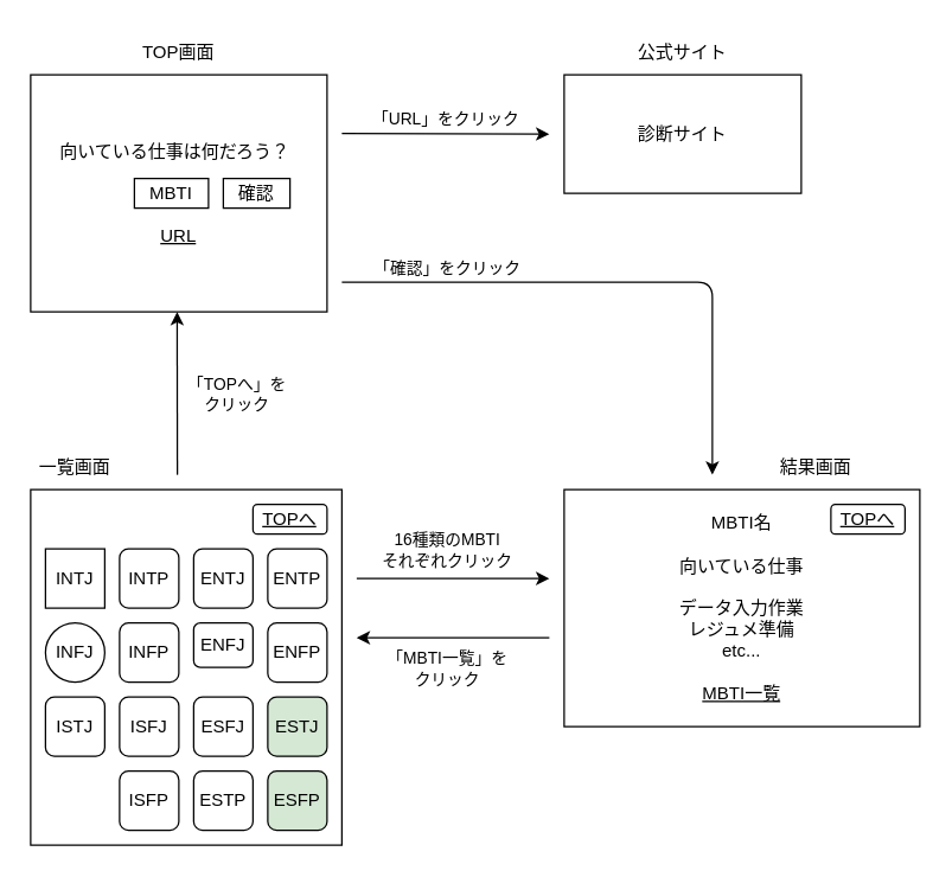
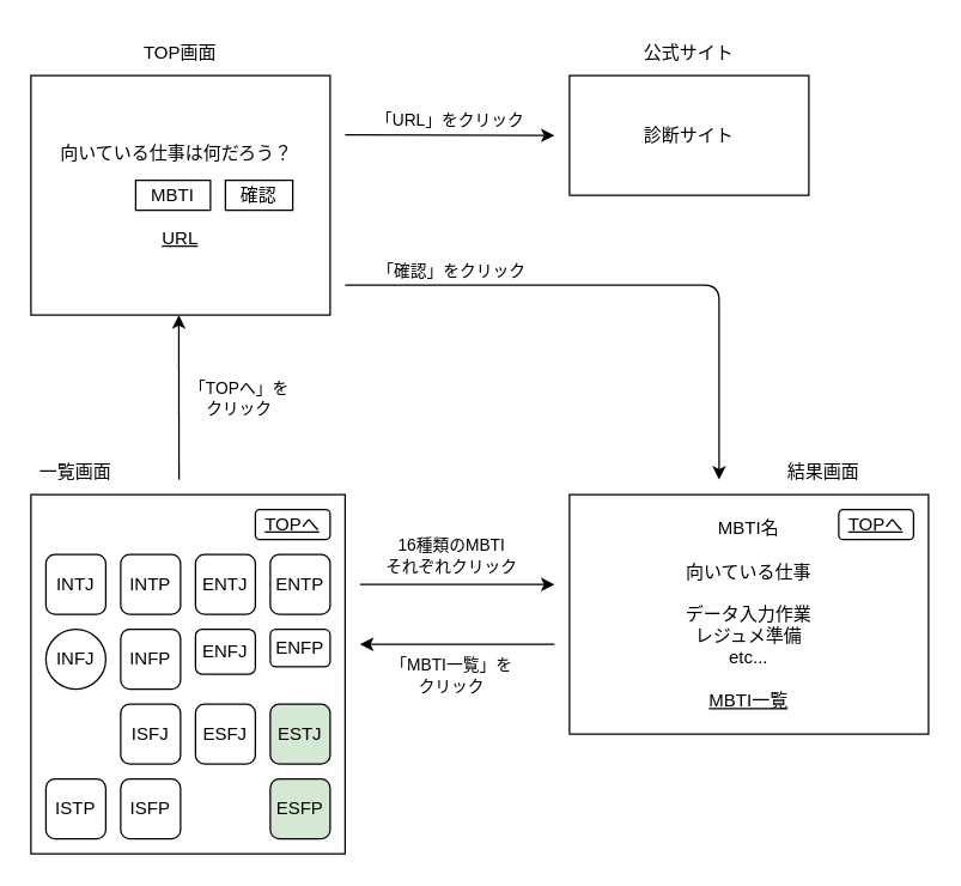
  <mxCell id="0" />
  <mxCell id="1" parent="0" />
  <mxCell id="2" value="向いている仕事は何だろう？&lt;span style=&quot;white-space: pre;&quot;&gt;&#09;&lt;/span&gt;&lt;br&gt;&lt;br&gt;&lt;br&gt;&lt;br&gt;&lt;u&gt;URL&lt;/u&gt;" style="rounded=0;whiteSpace=wrap;html=1;" parent="1" vertex="1"><mxGeometry x="20" y="50" width="200" height="160" as="geometry" /></mxCell>
  <mxCell id="3" value="MBTI" style="rounded=0;whiteSpace=wrap;html=1;" parent="1" vertex="1"><mxGeometry x="90" y="120" width="50" height="20" as="geometry" /></mxCell>
  <mxCell id="4" value="" style="rounded=0;whiteSpace=wrap;html=1;" parent="1" vertex="1"><mxGeometry x="20" y="330" width="210" height="240" as="geometry" /></mxCell>
  <mxCell id="5" value="確認" style="rounded=0;whiteSpace=wrap;html=1;" parent="1" vertex="1"><mxGeometry x="150" y="120" width="45" height="20" as="geometry" /></mxCell>
  <mxCell id="6" value="ENTJ" style="rounded=1;whiteSpace=wrap;html=1;" parent="1" vertex="1"><mxGeometry x="130" y="370" width="40" height="40" as="geometry" /></mxCell>
  <mxCell id="7" value="INTP" style="rounded=1;whiteSpace=wrap;html=1;" parent="1" vertex="1"><mxGeometry x="80" y="370" width="40" height="40" as="geometry" /></mxCell>
- <mxCell id="8" value="INTJ" style="whiteSpace=wrap;html=1;rounded=0;" parent="1" vertex="1"><mxGeometry x="30" y="370" width="40" height="40" as="geometry" /></mxCell>
+ <mxCell id="8" value="INTJ" style="rounded=1;whiteSpace=wrap;html=1;" parent="1" vertex="1"><mxGeometry x="30" y="370" width="40" height="40" as="geometry" /></mxCell>
  <mxCell id="9" value="ENTP" style="rounded=1;whiteSpace=wrap;html=1;" parent="1" vertex="1"><mxGeometry x="180" y="370" width="40" height="40" as="geometry" /></mxCell>
  <mxCell id="10" value="INFP" style="rounded=1;whiteSpace=wrap;html=1;" parent="1" vertex="1"><mxGeometry x="80" y="420" width="40" height="40" as="geometry" /></mxCell>
- <mxCell id="12" value="ISTJ" style="rounded=1;whiteSpace=wrap;html=1;" parent="1" vertex="1"><mxGeometry x="30" y="470" width="40" height="40" as="geometry" /></mxCell>
+ <mxCell id="11" value="ISTP" style="rounded=1;whiteSpace=wrap;html=1;" parent="1" vertex="1"><mxGeometry x="30" y="520" width="40" height="40" as="geometry" /></mxCell>
  <mxCell id="13" value="INFJ" style="ellipse;whiteSpace=wrap;html=1;" parent="1" vertex="1"><mxGeometry x="30" y="420" width="40" height="40" as="geometry" /></mxCell>
  <mxCell id="14" value="ENFJ" style="rounded=1;whiteSpace=wrap;html=1;" parent="1" vertex="1"><mxGeometry x="130" y="420" width="40" height="30" as="geometry" /></mxCell>
  <mxCell id="15" value="ESFJ" style="rounded=1;whiteSpace=wrap;html=1;" parent="1" vertex="1"><mxGeometry x="130" y="470" width="40" height="40" as="geometry" /></mxCell>
  <mxCell id="16" value="ISFP" style="rounded=1;whiteSpace=wrap;html=1;" parent="1" vertex="1"><mxGeometry x="80" y="520" width="40" height="40" as="geometry" /></mxCell>
  <mxCell id="17" value="ISFJ" style="rounded=1;whiteSpace=wrap;html=1;" parent="1" vertex="1"><mxGeometry x="80" y="470" width="40" height="40" as="geometry" /></mxCell>
- <mxCell id="18" value="ENFP" style="rounded=1;whiteSpace=wrap;html=1;" parent="1" vertex="1"><mxGeometry x="180" y="420" width="40" height="40" as="geometry" /></mxCell>
- <mxCell id="19" value="ESTP" style="rounded=1;whiteSpace=wrap;html=1;" parent="1" vertex="1"><mxGeometry x="130" y="520" width="40" height="40" as="geometry" /></mxCell>
+ <mxCell id="18" value="ENFP" style="rounded=1;whiteSpace=wrap;html=1;" parent="1" vertex="1"><mxGeometry x="180" y="420" width="40" height="25" as="geometry" /></mxCell>
  <mxCell id="20" value="ESTJ" style="rounded=1;whiteSpace=wrap;html=1;fillColor=#d5e8d4;" parent="1" vertex="1"><mxGeometry x="180" y="470" width="40" height="40" as="geometry" /></mxCell>
  <mxCell id="21" value="ESFP" style="rounded=1;whiteSpace=wrap;html=1;fillColor=#d5e8d4;" parent="1" vertex="1"><mxGeometry x="180" y="520" width="40" height="40" as="geometry" /></mxCell>
  <mxCell id="22" value="MBTI名&lt;br&gt;&lt;br&gt;向いている仕事&lt;br&gt;&lt;br&gt;データ入力作業&lt;br&gt;レジュメ準備&lt;br&gt;etc...&lt;br&gt;&lt;br&gt;&lt;u&gt;MBTI一覧&lt;/u&gt;" style="rounded=0;whiteSpace=wrap;html=1;" parent="1" vertex="1"><mxGeometry x="380" y="330" width="240" height="160" as="geometry" /></mxCell>
  <mxCell id="23" value="" style="endArrow=classic;html=1;" parent="1" edge="1"><mxGeometry relative="1" as="geometry"><mxPoint x="230" y="89.5" as="sourcePoint" /><mxPoint x="370" y="90" as="targetPoint" /></mxGeometry></mxCell>
  <mxCell id="24" value="「URL」をクリック" style="edgeLabel;resizable=0;html=1;align=center;verticalAlign=middle;" parent="23" connectable="0" vertex="1"><mxGeometry relative="1" as="geometry"><mxPoint y="-10" as="offset" /></mxGeometry></mxCell>
  <mxCell id="25" value="" style="endArrow=classic;html=1;" parent="1" edge="1"><mxGeometry relative="1" as="geometry"><mxPoint x="370" y="430" as="sourcePoint" /><mxPoint x="240" y="430" as="targetPoint" /><Array as="points" /></mxGeometry></mxCell>
  <mxCell id="26" value="「MBTI一覧」を&lt;br&gt;クリック" style="edgeLabel;resizable=0;html=1;align=center;verticalAlign=middle;" parent="25" connectable="0" vertex="1"><mxGeometry relative="1" as="geometry"><mxPoint x="-5" y="20" as="offset" /></mxGeometry></mxCell>
  <mxCell id="27" value="&lt;u&gt;TOPへ&lt;/u&gt;" style="rounded=1;whiteSpace=wrap;html=1;" parent="1" vertex="1"><mxGeometry x="170" y="340" width="50" height="20" as="geometry" /></mxCell>
  <mxCell id="28" value="診断サイト" style="rounded=0;whiteSpace=wrap;html=1;" parent="1" vertex="1"><mxGeometry x="380" y="50" width="160" height="80" as="geometry" /></mxCell>
  <mxCell id="29" value="" style="endArrow=classic;html=1;" parent="1" edge="1"><mxGeometry relative="1" as="geometry"><mxPoint x="230" y="190" as="sourcePoint" /><mxPoint x="480" y="320" as="targetPoint" /><Array as="points"><mxPoint x="480" y="190" /></Array></mxGeometry></mxCell>
  <mxCell id="30" value="「確認」をクリック" style="edgeLabel;resizable=0;html=1;align=center;verticalAlign=middle;" parent="29" connectable="0" vertex="1"><mxGeometry relative="1" as="geometry"><mxPoint x="-120" y="-10" as="offset" /></mxGeometry></mxCell>
  <mxCell id="31" value="" style="endArrow=classic;html=1;" parent="1" edge="1"><mxGeometry relative="1" as="geometry"><mxPoint x="119" y="320" as="sourcePoint" /><mxPoint x="118.82" y="210" as="targetPoint" /></mxGeometry></mxCell>
  <mxCell id="32" value="「TOPへ」を&lt;br&gt;クリック" style="edgeLabel;resizable=0;html=1;align=center;verticalAlign=middle;" parent="31" connectable="0" vertex="1"><mxGeometry relative="1" as="geometry"><mxPoint x="40" as="offset" /></mxGeometry></mxCell>
  <mxCell id="33" value="" style="endArrow=classic;html=1;" parent="1" edge="1"><mxGeometry relative="1" as="geometry"><mxPoint x="240" y="390" as="sourcePoint" /><mxPoint x="370" y="390" as="targetPoint" /></mxGeometry></mxCell>
  <mxCell id="34" value="16種類のMBTI&lt;br&gt;それぞれクリック" style="edgeLabel;resizable=0;html=1;align=center;verticalAlign=middle;" parent="33" connectable="0" vertex="1"><mxGeometry relative="1" as="geometry"><mxPoint x="-5" y="-20" as="offset" /></mxGeometry></mxCell>
  <mxCell id="35" value="TOP画面" style="text;strokeColor=none;align=center;fillColor=none;html=1;verticalAlign=middle;whiteSpace=wrap;rounded=0;" parent="1" vertex="1"><mxGeometry x="90" y="20" width="60" height="30" as="geometry" /></mxCell>
  <mxCell id="36" value="公式サイト" style="text;strokeColor=none;align=center;fillColor=none;html=1;verticalAlign=middle;whiteSpace=wrap;rounded=0;" parent="1" vertex="1"><mxGeometry x="420" y="20" width="80" height="30" as="geometry" /></mxCell>
  <mxCell id="37" value="結果画面" style="text;strokeColor=none;align=center;fillColor=none;html=1;verticalAlign=middle;whiteSpace=wrap;rounded=0;" parent="1" vertex="1"><mxGeometry x="520" y="300" width="60" height="30" as="geometry" /></mxCell>
  <mxCell id="38" value="一覧画面" style="text;strokeColor=none;align=center;fillColor=none;html=1;verticalAlign=middle;whiteSpace=wrap;rounded=0;" parent="1" vertex="1"><mxGeometry x="20" y="300" width="60" height="30" as="geometry" /></mxCell>
  <mxCell id="39" value="&lt;u&gt;TOPへ&lt;/u&gt;" style="rounded=1;whiteSpace=wrap;html=1;" parent="1" vertex="1"><mxGeometry x="560" y="340" width="50" height="20" as="geometry" /></mxCell>
